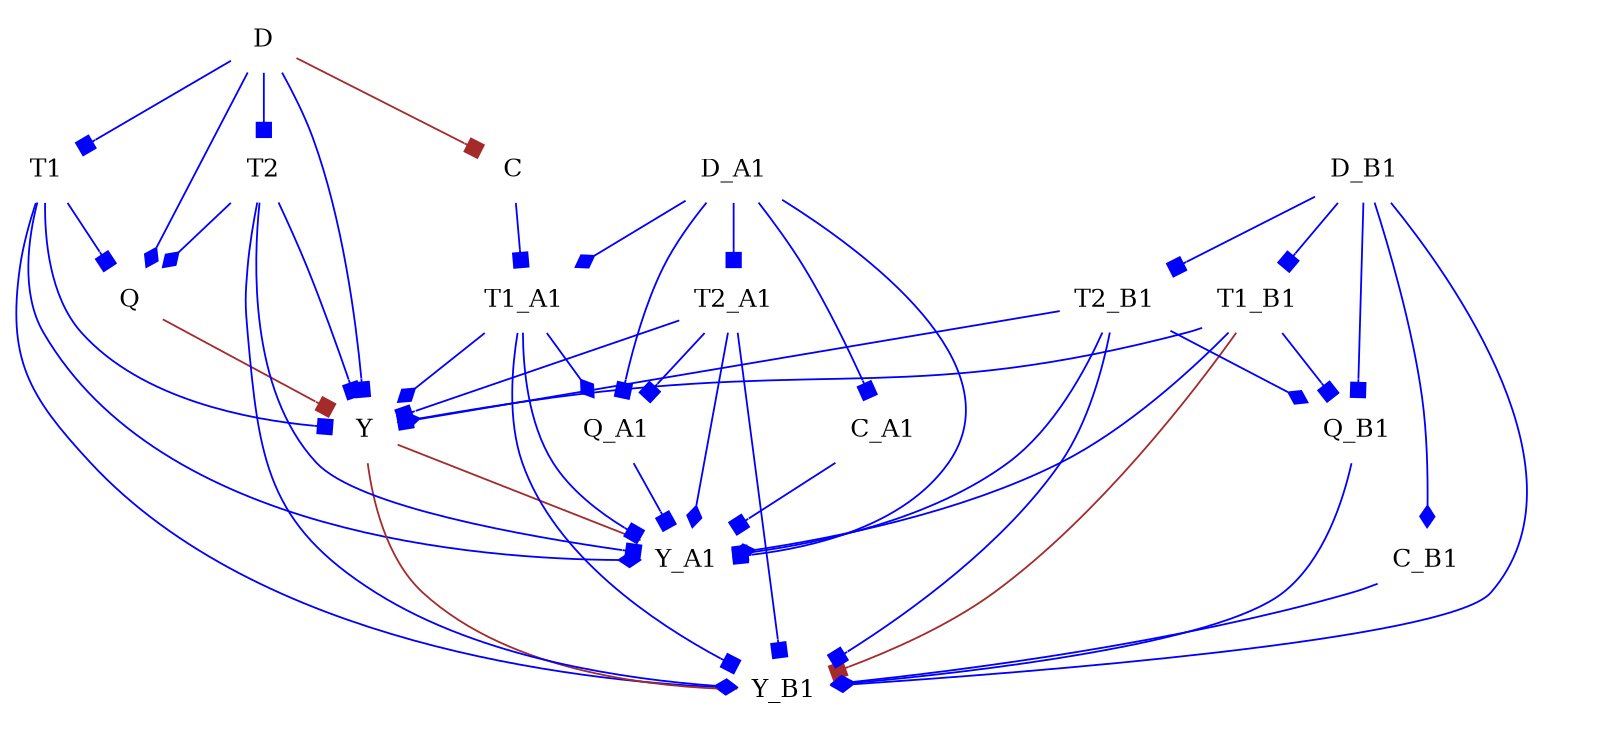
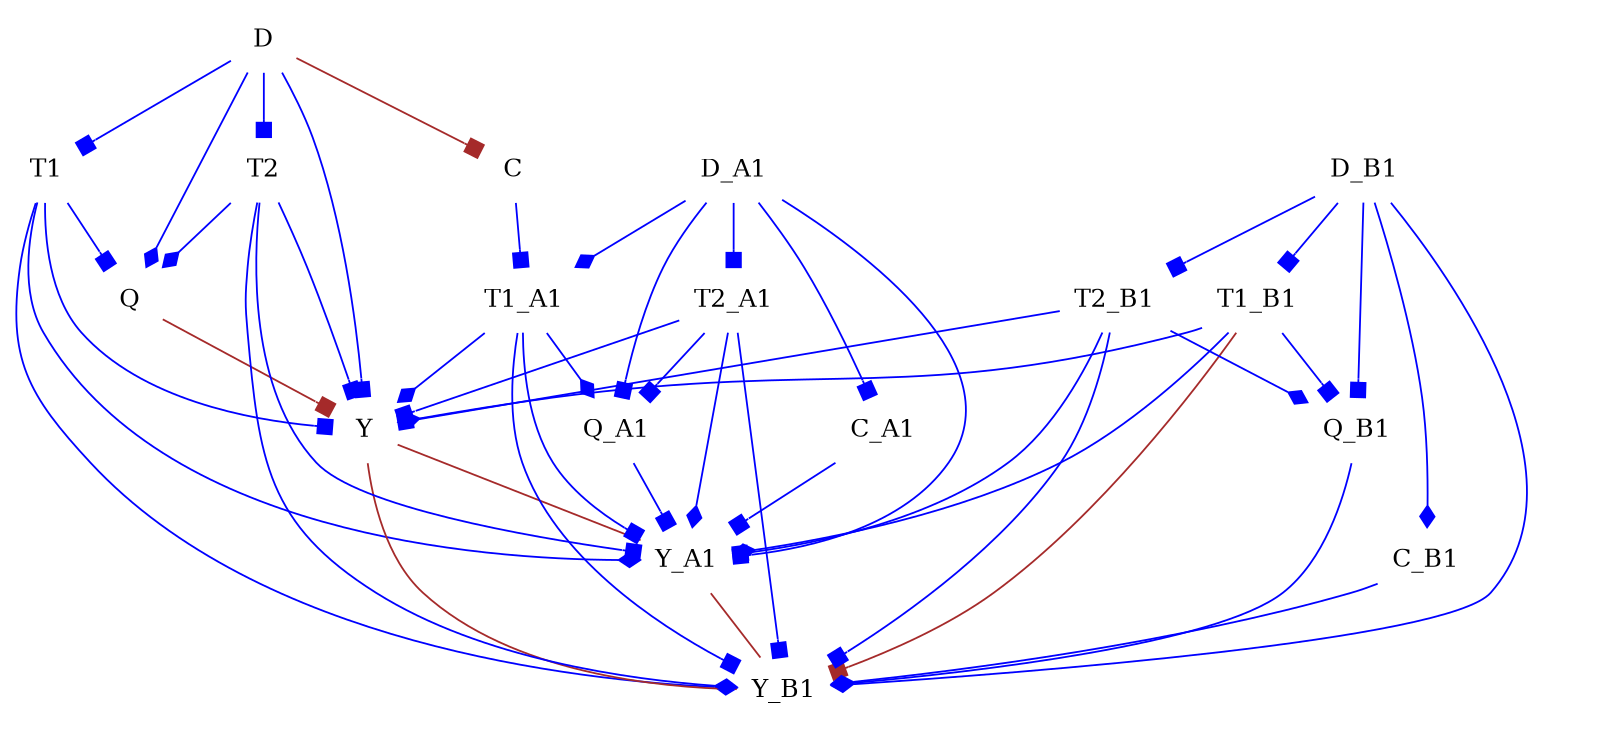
  digraph {
    node [color=purple shape=plaintext]
    edge [arrowhead=box color=blue]
    T1 [height=.5 width=.5]
    Q [height=.5 width=.5]
    Y [color=black height=.5 width=.5]
    Y_A1 [color=black height=.5 width=.5]
    Y_B1 [color=black height=.5 width=.5]
    T2 [height=.5 width=.5]
    D [height=.5 width=.5]
    C [color=blue height=.5 width=.5]
    T1_A1 [color=blue height=.5 width=.5]
    Q_A1 [color=black height=.5 width=.5]
    T2_A1 [color=blue height=.5 width=.5]
    D_A1 [color=blue height=.5 width=.5]
    C_A1 [color=blue height=.5 width=.5]
    T1_B1 [color=black height=.5 width=.5]
    Q_B1 [height=.5 width=.5]
    T2_B1 [color=blue height=.5 width=.5]
    D_B1 [color=black height=.5 width=.5]
    C_B1 [height=.5 width=.5]
    T1 -> Q
    T1 -> Y
    T1 -> Y_A1 [arrowhead=diamond]
    T1 -> Y_B1 [arrowhead=diamond]
    Q -> Y [color=brown]
    Y -> Y_A1 [color=brown dir=none arrowhead=""]
    Y -> Y_B1 [color=brown dir=none arrowhead=""]
+   Y_A1 -> Y_B1 [color=brown dir=none arrowhead=""]
    T2 -> Q [arrowhead=diamond]
    T2 -> Y
    T2 -> Y_A1
    T2 -> Y_B1 [arrowhead=diamond]
    D -> T1
    D -> Q [arrowhead=diamond]
    D -> Y
    D -> T2
    D -> C [color=brown]
    C -> T1_A1
    T1_A1 -> Y [arrowhead=diamond]
    T1_A1 -> Y_A1
    T1_A1 -> Y_B1
    T1_A1 -> Q_A1 [arrowhead=diamond]
    Q_A1 -> Y_A1
    T2_A1 -> Y
    T2_A1 -> Y_A1 [arrowhead=diamond]
    T2_A1 -> Y_B1
    T2_A1 -> Q_A1
    D_A1 -> Y_A1
    D_A1 -> T1_A1 [arrowhead=diamond]
    D_A1 -> Q_A1
    D_A1 -> T2_A1
    D_A1 -> C_A1
    C_A1 -> Y_A1
    T1_B1 -> Y [arrowhead=diamond]
    T1_B1 -> Y_A1 [arrowhead=diamond]
    T1_B1 -> Y_B1 [color=brown]
    T1_B1 -> Q_B1
    Q_B1 -> Y_B1 [arrowhead=diamond]
    T2_B1 -> Y
    T2_B1 -> Y_A1
    T2_B1 -> Y_B1
    T2_B1 -> Q_B1 [arrowhead=diamond]
    D_B1 -> Y_B1 [arrowhead=diamond]
    D_B1 -> T1_B1
    D_B1 -> Q_B1
    D_B1 -> T2_B1
    D_B1 -> C_B1 [arrowhead=diamond]
    C_B1 -> Y_B1 [arrowhead=diamond]
  }
